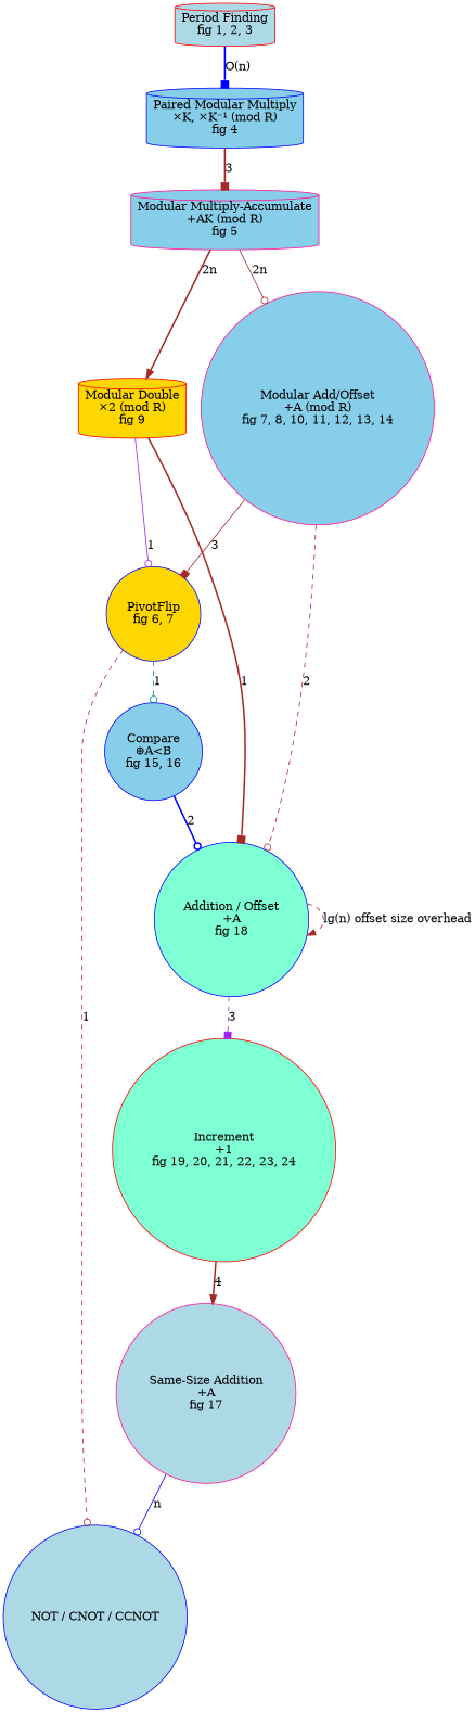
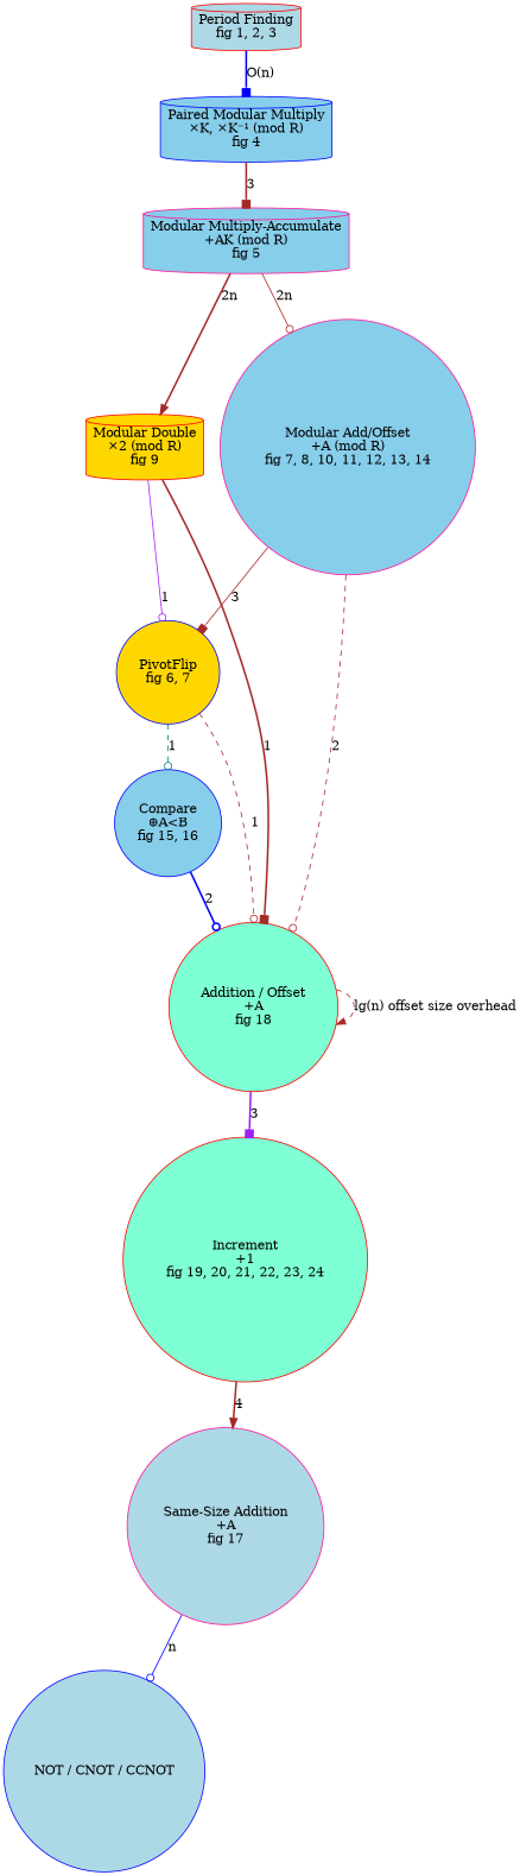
  digraph {
    node [color=red fillcolor=skyblue shape=circle style=filled]
    edge [arrowhead=odot color=brown style=bold]
    n1 [fillcolor=lightblue label="Period Finding\nfig 1, 2, 3" shape=cylinder]
    n2 [color=blue label="Paired Modular Multiply\n×K, ×K⁻¹ (mod R)\nfig 4" shape=cylinder]
    n3 [color=deeppink label="Modular Multiply-Accumulate\n+AK (mod R)\nfig 5" shape=cylinder]
    n4 [fillcolor=gold label="Modular Double\n×2 (mod R)\nfig 9" shape=cylinder]
    n5 [color=deeppink label="Modular Add/Offset\n+A (mod R)\nfig 7, 8, 10, 11, 12, 13, 14"]
    n6 [color=blue fillcolor=gold label="PivotFlip\nfig 6, 7"]
-   n7 [color=blue fillcolor=aquamarine label="Addition / Offset\n+A\nfig 18"]
+   n7 [fillcolor=aquamarine label="Addition / Offset\n+A\nfig 18"]
    n8 [color=blue label="Compare\n⊕A<B\nfig 15, 16"]
    n9 [fillcolor=aquamarine label="Increment\n+1\nfig 19, 20, 21, 22, 23, 24"]
    n10 [color=deeppink fillcolor=lightblue label="Same-Size Addition\n+A\nfig 17"]
    n11 [color=blue fillcolor=lightblue label="NOT / CNOT / CCNOT"]
    n1 -> n2 [arrowhead=box color=blue label="O(n)"]
    n2 -> n3 [arrowhead=box label=3]
    n3 -> n4 [arrowhead=normal label="2n"]
    n3 -> n5 [label="2n" style=solid]
    n4 -> n6 [color=purple label=1 style=solid]
    n4 -> n7 [arrowhead=box label=1]
    n5 -> n6 [arrowhead=box label=3 style=solid]
    n5 -> n7 [label=2 style=dashed]
-   n6 -> n11 [label=1 style=dashed]
+   n6 -> n7 [label=1 style=dashed]
    n6 -> n8 [color=teal label=1 style=dashed]
    n7 -> n7 [arrowhead=normal label="lg(n) offset size overhead" style=dashed]
-   n7 -> n9 [arrowhead=box color=purple label=3 style=dashed]
+   n7 -> n9 [arrowhead=box color=purple label=3]
    n8 -> n7 [color=blue label=2]
    n9 -> n10 [arrowhead=normal label=4]
    n10 -> n11 [color=blue label=n style=solid]
  }
